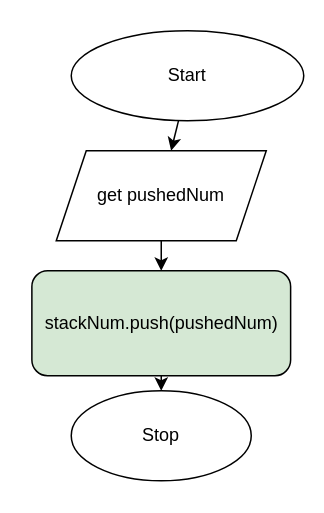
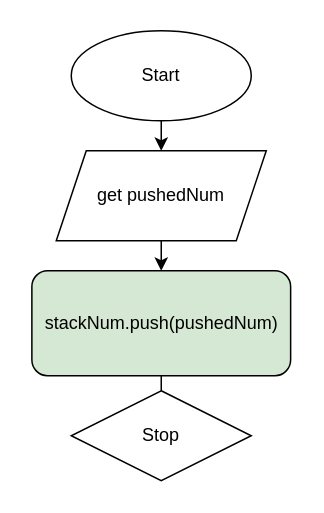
  <mxCell id="0" />
  <mxCell id="1" parent="0" />
  <mxCell id="2" value="" style="edgeStyle=none;html=1;" parent="1" source="3" target="5" edge="1"><mxGeometry relative="1" as="geometry" /></mxCell>
- <mxCell id="3" value="Start" style="ellipse;whiteSpace=wrap;html=1;" parent="1" vertex="1"><mxGeometry x="47" y="20" width="155" height="60" as="geometry" /></mxCell>
+ <mxCell id="3" value="Start" style="ellipse;whiteSpace=wrap;html=1;" parent="1" vertex="1"><mxGeometry x="47" y="20" width="120" height="60" as="geometry" /></mxCell>
  <mxCell id="4" value="" style="edgeStyle=none;html=1;" edge="1" parent="1" source="5" target="8"><mxGeometry relative="1" as="geometry" /></mxCell>
  <mxCell id="5" value="get pushedNum" style="shape=parallelogram;perimeter=parallelogramPerimeter;whiteSpace=wrap;html=1;fixedSize=1;" parent="1" vertex="1"><mxGeometry x="37" y="100" width="140" height="60" as="geometry" /></mxCell>
- <mxCell id="6" value="Stop" style="ellipse;whiteSpace=wrap;html=1;" parent="1" vertex="1"><mxGeometry x="47" y="260" width="120" height="60" as="geometry" /></mxCell>
- <mxCell id="7" style="edgeStyle=none;html=1;entryX=0.5;entryY=0;entryDx=0;entryDy=0;" edge="1" parent="1" source="8" target="6"><mxGeometry relative="1" as="geometry" /></mxCell>
+ <mxCell id="6" value="Stop" style="rhombus;whiteSpace=wrap;html=1;" parent="1" vertex="1"><mxGeometry x="47" y="260" width="120" height="60" as="geometry" /></mxCell>
+ <mxCell id="7" style="edgeStyle=none;html=1;entryX=0.5;entryY=0;entryDx=0;entryDy=0;endArrow=none;" edge="1" parent="1" source="8" target="6"><mxGeometry relative="1" as="geometry" /></mxCell>
  <mxCell id="8" value="stackNum.push(pushedNum)" style="rounded=1;whiteSpace=wrap;html=1;fillColor=#d5e8d4;" parent="1" vertex="1"><mxGeometry x="20.75" y="180" width="172.5" height="70" as="geometry" /></mxCell>
